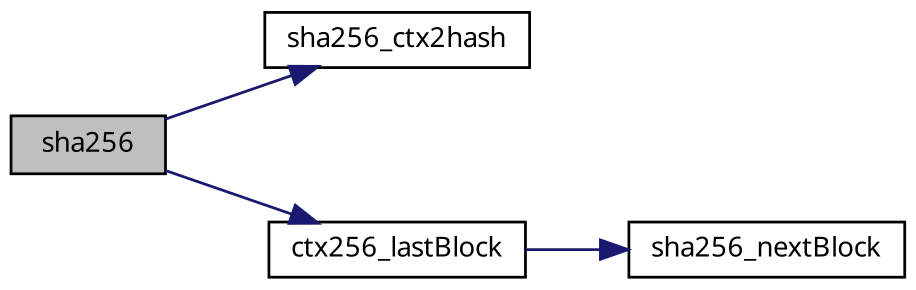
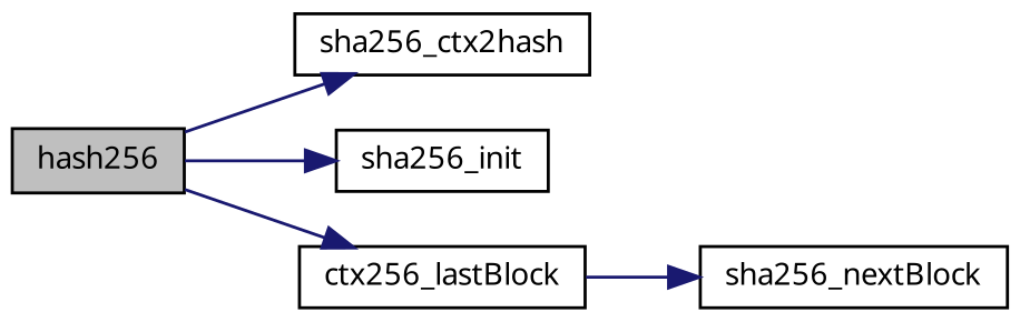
  digraph {
    fontname="Noto Sans"
    rankdir=LR
    node [color=black fontname="Noto Sans" fontsize=10 shape=record]
    edge [color=midnightblue fontname="Noto Sans" fontsize=10 labelfontname=Helvetica labelfontsize=10 style=solid]
-   n1 [fillcolor=grey75 fontcolor=black height=0.2 label=sha256 style=filled width=0.4]
+   n1 [fillcolor=grey75 fontcolor=black height=0.2 label=hash256 style=filled width=0.4]
    n2 [height=0.2 label=sha256_ctx2hash width=0.4]
+   n3 [height=0.2 label=sha256_init width=0.4]
    n4 [height=0.2 label=ctx256_lastBlock width=0.4]
    n5 [height=0.2 label=sha256_nextBlock width=0.4]
    n1 -> n2
+   n1 -> n3
    n1 -> n4
    n4 -> n5
  }
